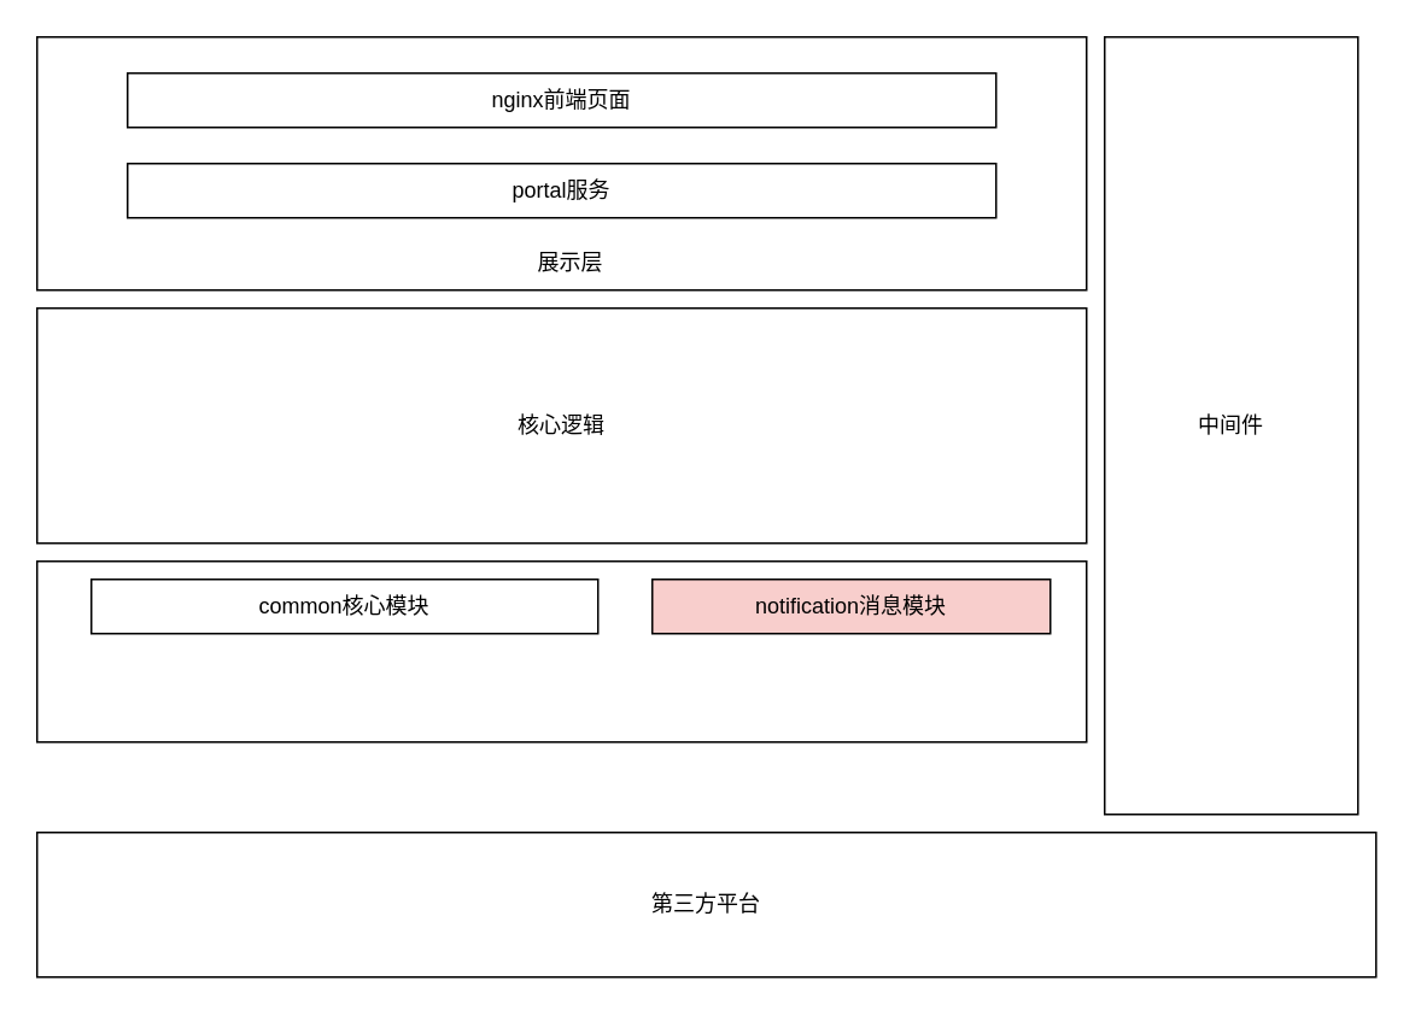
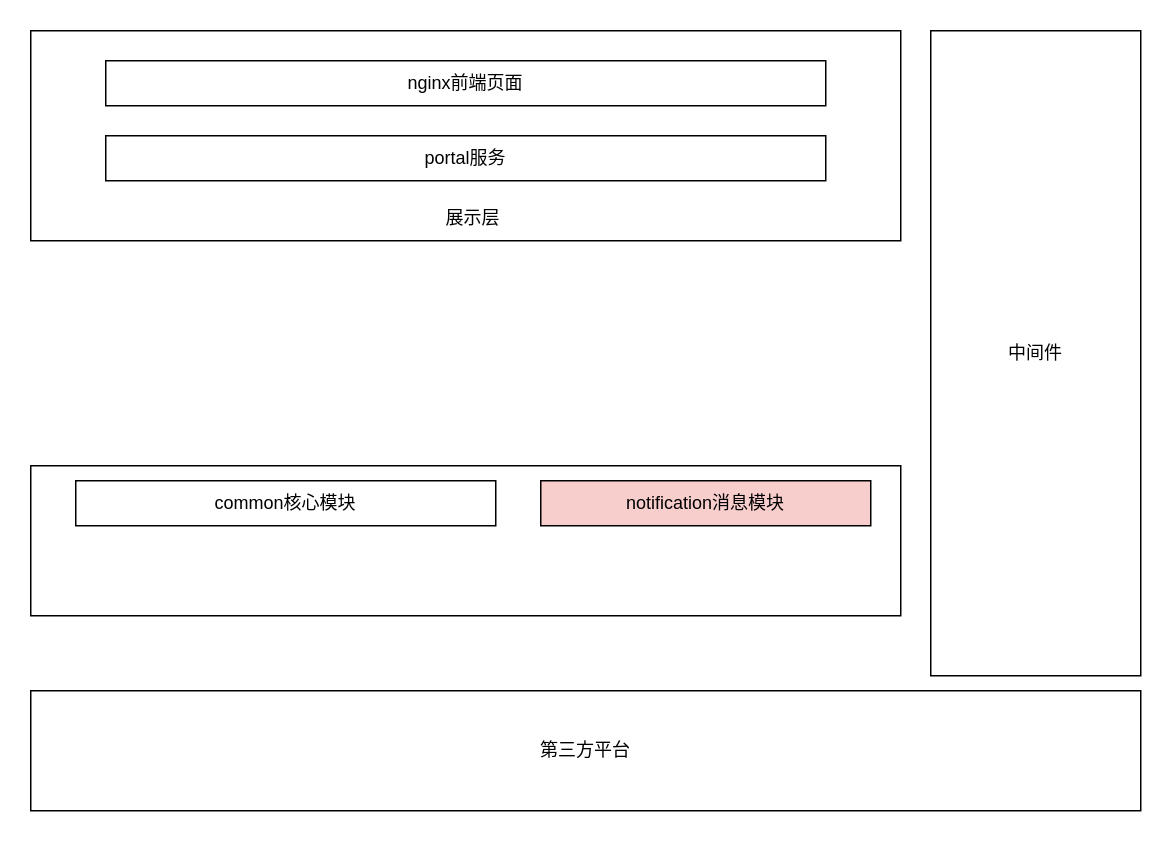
  <mxCell id="0" />
  <mxCell id="1" parent="0" />
  <mxCell id="2" value="" style="rounded=0;whiteSpace=wrap;html=1;" vertex="1" parent="1"><mxGeometry x="20" y="20" width="580" height="140" as="geometry" /></mxCell>
- <mxCell id="3" value="核心逻辑" style="rounded=0;whiteSpace=wrap;html=1;" vertex="1" parent="1"><mxGeometry x="20" y="170" width="580" height="130" as="geometry" /></mxCell>
  <mxCell id="4" value="" style="rounded=0;whiteSpace=wrap;html=1;" vertex="1" parent="1"><mxGeometry x="20" y="310" width="580" height="100" as="geometry" /></mxCell>
- <mxCell id="5" value="中间件" style="rounded=0;whiteSpace=wrap;html=1;" vertex="1" parent="1"><mxGeometry x="610" y="20" width="140" height="430" as="geometry" /></mxCell>
+ <mxCell id="5" value="中间件" style="rounded=0;whiteSpace=wrap;html=1;" vertex="1" parent="1"><mxGeometry x="620" y="20" width="140" height="430" as="geometry" /></mxCell>
  <mxCell id="6" value="第三方平台" style="rounded=0;whiteSpace=wrap;html=1;" vertex="1" parent="1"><mxGeometry x="20" y="460" width="740" height="80" as="geometry" /></mxCell>
  <mxCell id="7" value="展示层" style="text;html=1;strokeColor=none;fillColor=none;align=center;verticalAlign=middle;whiteSpace=wrap;rounded=0;" vertex="1" parent="1"><mxGeometry x="285" y="130" width="60" height="30" as="geometry" /></mxCell>
  <mxCell id="8" value="nginx前端页面" style="rounded=0;whiteSpace=wrap;html=1;" vertex="1" parent="1"><mxGeometry x="70" y="40" width="480" height="30" as="geometry" /></mxCell>
  <mxCell id="9" value="portal服务" style="rounded=0;whiteSpace=wrap;html=1;" vertex="1" parent="1"><mxGeometry x="70" y="90" width="480" height="30" as="geometry" /></mxCell>
  <mxCell id="10" value="common核心模块" style="rounded=0;whiteSpace=wrap;html=1;" vertex="1" parent="1"><mxGeometry x="50" y="320" width="280" height="30" as="geometry" /></mxCell>
  <mxCell id="11" value="notification消息模块" style="rounded=0;whiteSpace=wrap;html=1;fillColor=#f8cecc;" vertex="1" parent="1"><mxGeometry x="360" y="320" width="220" height="30" as="geometry" /></mxCell>
